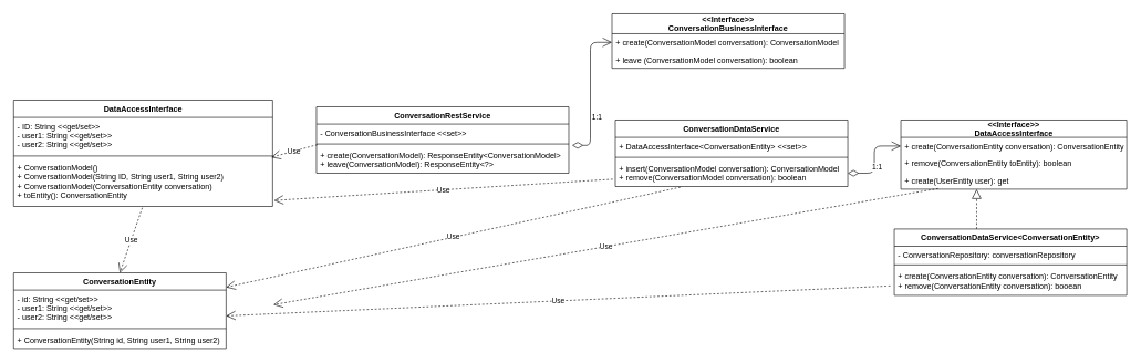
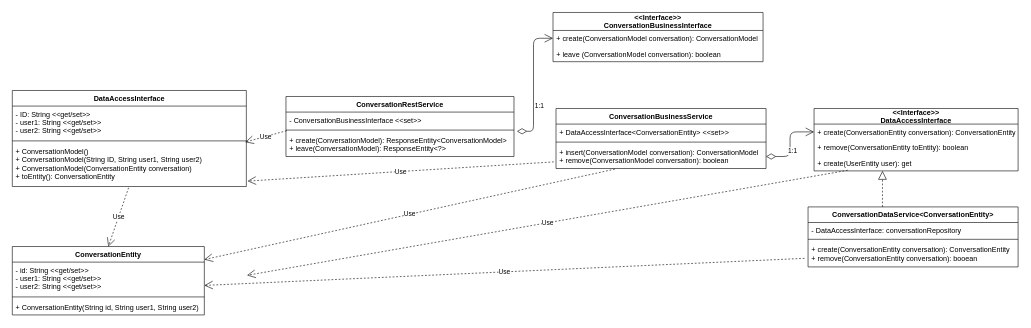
  <mxCell id="0" />
  <mxCell id="1" parent="0" />
  <mxCell id="2" value="DataAccessInterface" style="swimlane;fontStyle=1;align=center;verticalAlign=top;childLayout=stackLayout;horizontal=1;startSize=26;horizontalStack=0;resizeParent=1;resizeParentMax=0;resizeLast=0;collapsible=1;marginBottom=0;" vertex="1" parent="1"><mxGeometry x="20" y="150" width="390" height="160" as="geometry" /></mxCell>
  <mxCell id="3" value="- ID: String &lt;&lt;get/set&gt;&gt;&#10;- user1: String &lt;&lt;get/set&gt;&gt;&#10;- user2: String &lt;&lt;get/set&gt;&gt;" style="text;strokeColor=none;fillColor=none;align=left;verticalAlign=top;spacingLeft=4;spacingRight=4;overflow=hidden;rotatable=0;points=[[0,0.5],[1,0.5]];portConstraint=eastwest;" vertex="1" parent="2"><mxGeometry y="26" width="390" height="54" as="geometry" /></mxCell>
  <mxCell id="4" value="" style="line;strokeWidth=1;fillColor=none;align=left;verticalAlign=middle;spacingTop=-1;spacingLeft=3;spacingRight=3;rotatable=0;labelPosition=right;points=[];portConstraint=eastwest;" vertex="1" parent="2"><mxGeometry y="80" width="390" height="8" as="geometry" /></mxCell>
  <mxCell id="5" value="+ ConversationModel()&#10;+ ConversationModel(String ID, String user1, String user2)&#10;+ ConversationModel(ConversationEntity conversation)&#10;+ toEntity(): ConversationEntity" style="text;strokeColor=none;fillColor=none;align=left;verticalAlign=top;spacingLeft=4;spacingRight=4;overflow=hidden;rotatable=0;points=[[0,0.5],[1,0.5]];portConstraint=eastwest;" vertex="1" parent="2"><mxGeometry y="88" width="390" height="72" as="geometry" /></mxCell>
  <mxCell id="6" value="ConversationRestService" style="swimlane;fontStyle=1;align=center;verticalAlign=top;childLayout=stackLayout;horizontal=1;startSize=26;horizontalStack=0;resizeParent=1;resizeParentMax=0;resizeLast=0;collapsible=1;marginBottom=0;" vertex="1" parent="1"><mxGeometry x="476" y="160" width="380" height="100" as="geometry" /></mxCell>
  <mxCell id="7" value="- ConversationBusinessInterface &lt;&lt;set&gt;&gt;" style="text;strokeColor=none;fillColor=none;align=left;verticalAlign=top;spacingLeft=4;spacingRight=4;overflow=hidden;rotatable=0;points=[[0,0.5],[1,0.5]];portConstraint=eastwest;" vertex="1" parent="6"><mxGeometry y="26" width="380" height="26" as="geometry" /></mxCell>
  <mxCell id="8" value="" style="line;strokeWidth=1;fillColor=none;align=left;verticalAlign=middle;spacingTop=-1;spacingLeft=3;spacingRight=3;rotatable=0;labelPosition=right;points=[];portConstraint=eastwest;" vertex="1" parent="6"><mxGeometry y="52" width="380" height="8" as="geometry" /></mxCell>
  <mxCell id="9" value="+ create(ConversationModel): ResponseEntity&lt;ConversationModel&gt;&#10;+ leave(ConversationModel): ResponseEntity&lt;?&gt;" style="text;strokeColor=none;fillColor=none;align=left;verticalAlign=top;spacingLeft=4;spacingRight=4;overflow=hidden;rotatable=0;points=[[0,0.5],[1,0.5]];portConstraint=eastwest;" vertex="1" parent="6"><mxGeometry y="60" width="380" height="40" as="geometry" /></mxCell>
  <mxCell id="10" value="&lt;&lt;Interface&gt;&gt;&#10;ConversationBusinessInterface" style="swimlane;fontStyle=1;childLayout=stackLayout;horizontal=1;startSize=30;fillColor=none;horizontalStack=0;resizeParent=1;resizeParentMax=0;resizeLast=0;collapsible=1;marginBottom=0;" vertex="1" parent="1"><mxGeometry x="921" y="20" width="350" height="82" as="geometry" /></mxCell>
  <mxCell id="11" value="+ create(ConversationModel conversation): ConversationModel" style="text;strokeColor=none;fillColor=none;align=left;verticalAlign=top;spacingLeft=4;spacingRight=4;overflow=hidden;rotatable=0;points=[[0,0.5],[1,0.5]];portConstraint=eastwest;" vertex="1" parent="10"><mxGeometry y="30" width="350" height="26" as="geometry" /></mxCell>
  <mxCell id="12" value="+ leave (ConversationModel conversation): boolean" style="text;strokeColor=none;fillColor=none;align=left;verticalAlign=top;spacingLeft=4;spacingRight=4;overflow=hidden;rotatable=0;points=[[0,0.5],[1,0.5]];portConstraint=eastwest;" vertex="1" parent="10"><mxGeometry y="56" width="350" height="26" as="geometry" /></mxCell>
- <mxCell id="13" value="ConversationDataService" style="swimlane;fontStyle=1;align=center;verticalAlign=top;childLayout=stackLayout;horizontal=1;startSize=26;horizontalStack=0;resizeParent=1;resizeParentMax=0;resizeLast=0;collapsible=1;marginBottom=0;" vertex="1" parent="1"><mxGeometry x="926" y="180" width="350" height="100" as="geometry" /></mxCell>
+ <mxCell id="13" value="ConversationBusinessService" style="swimlane;fontStyle=1;align=center;verticalAlign=top;childLayout=stackLayout;horizontal=1;startSize=26;horizontalStack=0;resizeParent=1;resizeParentMax=0;resizeLast=0;collapsible=1;marginBottom=0;" vertex="1" parent="1"><mxGeometry x="926" y="180" width="350" height="100" as="geometry" /></mxCell>
  <mxCell id="14" value="+ DataAccessInterface&lt;ConversationEntity&gt; &lt;&lt;set&gt;&gt;" style="text;strokeColor=none;fillColor=none;align=left;verticalAlign=top;spacingLeft=4;spacingRight=4;overflow=hidden;rotatable=0;points=[[0,0.5],[1,0.5]];portConstraint=eastwest;" vertex="1" parent="13"><mxGeometry y="26" width="350" height="26" as="geometry" /></mxCell>
  <mxCell id="15" value="" style="line;strokeWidth=1;fillColor=none;align=left;verticalAlign=middle;spacingTop=-1;spacingLeft=3;spacingRight=3;rotatable=0;labelPosition=right;points=[];portConstraint=eastwest;" vertex="1" parent="13"><mxGeometry y="52" width="350" height="8" as="geometry" /></mxCell>
  <mxCell id="16" value="+ insert(ConversationModel conversation): ConversationModel&#10;+ remove(ConversationModel conversation): boolean" style="text;strokeColor=none;fillColor=none;align=left;verticalAlign=top;spacingLeft=4;spacingRight=4;overflow=hidden;rotatable=0;points=[[0,0.5],[1,0.5]];portConstraint=eastwest;" vertex="1" parent="13"><mxGeometry y="60" width="350" height="40" as="geometry" /></mxCell>
  <mxCell id="17" value="ConversationEntity" style="swimlane;fontStyle=1;align=center;verticalAlign=top;childLayout=stackLayout;horizontal=1;startSize=26;horizontalStack=0;resizeParent=1;resizeParentMax=0;resizeLast=0;collapsible=1;marginBottom=0;" vertex="1" parent="1"><mxGeometry x="20" y="410" width="320" height="114" as="geometry" /></mxCell>
  <mxCell id="18" value="- id: String &lt;&lt;get/set&gt;&gt;&#10;- user1: String &lt;&lt;get/set&gt;&gt;&#10;- user2: String &lt;&lt;get/set&gt;&gt;" style="text;strokeColor=none;fillColor=none;align=left;verticalAlign=top;spacingLeft=4;spacingRight=4;overflow=hidden;rotatable=0;points=[[0,0.5],[1,0.5]];portConstraint=eastwest;" vertex="1" parent="17"><mxGeometry y="26" width="320" height="54" as="geometry" /></mxCell>
  <mxCell id="19" value="" style="line;strokeWidth=1;fillColor=none;align=left;verticalAlign=middle;spacingTop=-1;spacingLeft=3;spacingRight=3;rotatable=0;labelPosition=right;points=[];portConstraint=eastwest;" vertex="1" parent="17"><mxGeometry y="80" width="320" height="8" as="geometry" /></mxCell>
  <mxCell id="20" value="+ ConversationEntity(String id, String user1, String user2)" style="text;strokeColor=none;fillColor=none;align=left;verticalAlign=top;spacingLeft=4;spacingRight=4;overflow=hidden;rotatable=0;points=[[0,0.5],[1,0.5]];portConstraint=eastwest;" vertex="1" parent="17"><mxGeometry y="88" width="320" height="26" as="geometry" /></mxCell>
  <mxCell id="21" value="&lt;&lt;Interface&gt;&gt;&#10;DataAccessInterface" style="swimlane;fontStyle=1;childLayout=stackLayout;horizontal=1;startSize=26;fillColor=none;horizontalStack=0;resizeParent=1;resizeParentMax=0;resizeLast=0;collapsible=1;marginBottom=0;" vertex="1" parent="1"><mxGeometry x="1356" y="180" width="340" height="104" as="geometry" /></mxCell>
  <mxCell id="22" value="+ create(ConversationEntity conversation): ConversationEntity" style="text;strokeColor=none;fillColor=none;align=left;verticalAlign=top;spacingLeft=4;spacingRight=4;overflow=hidden;rotatable=0;points=[[0,0.5],[1,0.5]];portConstraint=eastwest;" vertex="1" parent="21"><mxGeometry y="26" width="340" height="26" as="geometry" /></mxCell>
  <mxCell id="23" value="+ remove(ConversationEntity toEntity): boolean" style="text;strokeColor=none;fillColor=none;align=left;verticalAlign=top;spacingLeft=4;spacingRight=4;overflow=hidden;rotatable=0;points=[[0,0.5],[1,0.5]];portConstraint=eastwest;" vertex="1" parent="21"><mxGeometry y="52" width="340" height="26" as="geometry" /></mxCell>
  <mxCell id="24" value="+ create(UserEntity user): get" style="text;strokeColor=none;fillColor=none;align=left;verticalAlign=top;spacingLeft=4;spacingRight=4;overflow=hidden;rotatable=0;points=[[0,0.5],[1,0.5]];portConstraint=eastwest;" vertex="1" parent="21"><mxGeometry y="78" width="340" height="26" as="geometry" /></mxCell>
  <mxCell id="25" value="ConversationDataService&lt;ConversationEntity&gt;" style="swimlane;fontStyle=1;align=center;verticalAlign=top;childLayout=stackLayout;horizontal=1;startSize=26;horizontalStack=0;resizeParent=1;resizeParentMax=0;resizeLast=0;collapsible=1;marginBottom=0;" vertex="1" parent="1"><mxGeometry x="1346" y="344" width="350" height="100" as="geometry" /></mxCell>
- <mxCell id="26" value="- ConversationRepository: conversationRepository" style="text;strokeColor=none;fillColor=none;align=left;verticalAlign=top;spacingLeft=4;spacingRight=4;overflow=hidden;rotatable=0;points=[[0,0.5],[1,0.5]];portConstraint=eastwest;" vertex="1" parent="25"><mxGeometry y="26" width="350" height="24" as="geometry" /></mxCell>
+ <mxCell id="26" value="- DataAccessInterface: conversationRepository" style="text;strokeColor=none;fillColor=none;align=left;verticalAlign=top;spacingLeft=4;spacingRight=4;overflow=hidden;rotatable=0;points=[[0,0.5],[1,0.5]];portConstraint=eastwest;" vertex="1" parent="25"><mxGeometry y="26" width="350" height="24" as="geometry" /></mxCell>
  <mxCell id="27" value="" style="line;strokeWidth=1;fillColor=none;align=left;verticalAlign=middle;spacingTop=-1;spacingLeft=3;spacingRight=3;rotatable=0;labelPosition=right;points=[];portConstraint=eastwest;" vertex="1" parent="25"><mxGeometry y="50" width="350" height="8" as="geometry" /></mxCell>
  <mxCell id="28" value="+ create(ConversationEntity conversation): ConversationEntity&#10;+ remove(ConversationEntity conversation): booean" style="text;strokeColor=none;fillColor=none;align=left;verticalAlign=top;spacingLeft=4;spacingRight=4;overflow=hidden;rotatable=0;points=[[0,0.5],[1,0.5]];portConstraint=eastwest;" vertex="1" parent="25"><mxGeometry y="58" width="350" height="42" as="geometry" /></mxCell>
  <mxCell id="29" value="Use" style="endArrow=open;endSize=12;dashed=1;html=1;exitX=0.003;exitY=0.625;exitDx=0;exitDy=0;entryX=0.995;entryY=1.111;entryDx=0;entryDy=0;exitPerimeter=0;entryPerimeter=0;" edge="1" parent="1" source="8" target="3"><mxGeometry width="160" relative="1" as="geometry"><mxPoint x="626" y="350" as="sourcePoint" /><mxPoint x="786" y="350" as="targetPoint" /></mxGeometry></mxCell>
  <mxCell id="30" value="Use" style="endArrow=open;endSize=12;dashed=1;html=1;exitX=0.497;exitY=1.028;exitDx=0;exitDy=0;entryX=0.5;entryY=0;entryDx=0;entryDy=0;exitPerimeter=0;" edge="1" parent="1" source="5" target="17"><mxGeometry width="160" relative="1" as="geometry"><mxPoint x="194.91" y="311.01" as="sourcePoint" /><mxPoint x="126" y="310.004" as="targetPoint" /></mxGeometry></mxCell>
  <mxCell id="31" value="" style="endArrow=block;dashed=1;endFill=0;endSize=12;html=1;" edge="1" parent="1"><mxGeometry width="160" relative="1" as="geometry"><mxPoint x="1470" y="344" as="sourcePoint" /><mxPoint x="1470" y="284" as="targetPoint" /></mxGeometry></mxCell>
  <mxCell id="32" value="1:1" style="endArrow=open;html=1;endSize=12;startArrow=diamondThin;startSize=14;startFill=0;edgeStyle=orthogonalEdgeStyle;align=left;verticalAlign=bottom;exitX=1.013;exitY=-0.05;exitDx=0;exitDy=0;exitPerimeter=0;entryX=0;entryY=0.5;entryDx=0;entryDy=0;" edge="1" parent="1" source="9" target="11"><mxGeometry x="-0.421" relative="1" as="geometry"><mxPoint x="626" y="350" as="sourcePoint" /><mxPoint x="786" y="350" as="targetPoint" /><mxPoint as="offset" /></mxGeometry></mxCell>
  <mxCell id="33" value="1:1" style="endArrow=open;html=1;endSize=12;startArrow=diamondThin;startSize=14;startFill=0;edgeStyle=orthogonalEdgeStyle;align=left;verticalAlign=bottom;exitX=1;exitY=0.5;exitDx=0;exitDy=0;entryX=0;entryY=0.5;entryDx=0;entryDy=0;" edge="1" parent="1" source="16" target="22"><mxGeometry x="-0.421" relative="1" as="geometry"><mxPoint x="956" y="378" as="sourcePoint" /><mxPoint x="1071.84" y="370" as="targetPoint" /><mxPoint as="offset" /></mxGeometry></mxCell>
  <mxCell id="34" value="Use" style="endArrow=open;endSize=12;dashed=1;html=1;exitX=0.165;exitY=0.962;exitDx=0;exitDy=0;entryX=0.5;entryY=0;entryDx=0;entryDy=0;exitPerimeter=0;" edge="1" parent="1" source="24"><mxGeometry width="160" relative="1" as="geometry"><mxPoint x="410" y="359.996" as="sourcePoint" /><mxPoint x="411.17" y="457.98" as="targetPoint" /></mxGeometry></mxCell>
  <mxCell id="35" value="Use" style="endArrow=open;endSize=12;dashed=1;html=1;exitX=-0.017;exitY=0.66;exitDx=0;exitDy=0;entryX=1;entryY=0.719;entryDx=0;entryDy=0;exitPerimeter=0;entryPerimeter=0;" edge="1" parent="1" source="28" target="18"><mxGeometry width="160" relative="1" as="geometry"><mxPoint x="1411.74" y="379.998" as="sourcePoint" /><mxPoint x="446" y="556.99" as="targetPoint" /></mxGeometry></mxCell>
  <mxCell id="36" value="Use" style="endArrow=open;endSize=12;dashed=1;html=1;exitX=0.28;exitY=1.025;exitDx=0;exitDy=0;exitPerimeter=0;" edge="1" parent="1" source="16" target="17"><mxGeometry width="160" relative="1" as="geometry"><mxPoint x="1292.92" y="500" as="sourcePoint" /><mxPoint x="436" y="551.016" as="targetPoint" /></mxGeometry></mxCell>
  <mxCell id="37" value="Use" style="endArrow=open;endSize=12;dashed=1;html=1;exitX=-0.011;exitY=0.725;exitDx=0;exitDy=0;exitPerimeter=0;entryX=1.005;entryY=0.875;entryDx=0;entryDy=0;entryPerimeter=0;" edge="1" parent="1" source="16" target="5"><mxGeometry width="160" relative="1" as="geometry"><mxPoint x="1034" y="291" as="sourcePoint" /><mxPoint x="350" y="441.739" as="targetPoint" /></mxGeometry></mxCell>
